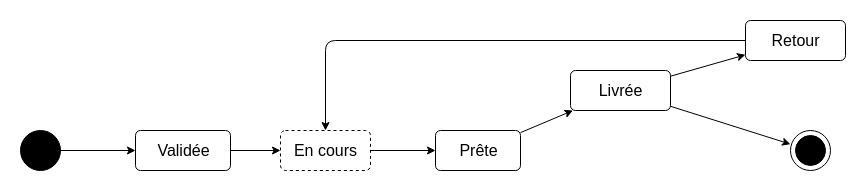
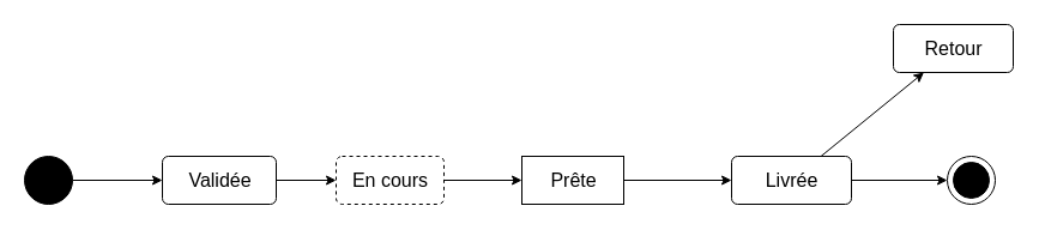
  <mxCell id="0" />
  <mxCell id="1" parent="0" />
  <mxCell id="2" style="edgeStyle=none;html=1;entryX=0;entryY=0.5;entryDx=0;entryDy=0;fontSize=20;" edge="1" parent="1" source="3" target="7"><mxGeometry relative="1" as="geometry" /></mxCell>
  <mxCell id="3" value="&lt;font style=&quot;font-size: 16px;&quot;&gt;Validée&lt;/font&gt;" style="html=1;align=center;verticalAlign=middle;rounded=1;absoluteArcSize=1;arcSize=10;dashed=0;fontSize=16;" vertex="1" parent="1"><mxGeometry x="135" y="130" width="95" height="40" as="geometry" /></mxCell>
  <mxCell id="4" style="edgeStyle=none;html=1;fontSize=20;" edge="1" parent="1" source="5" target="3"><mxGeometry relative="1" as="geometry" /></mxCell>
  <mxCell id="5" value="" style="shape=ellipse;html=1;fillColor=strokeColor;fontSize=18;fontColor=#ffffff;" vertex="1" parent="1"><mxGeometry x="20" y="130" width="40" height="40" as="geometry" /></mxCell>
  <mxCell id="6" style="edgeStyle=none;html=1;entryX=0;entryY=0.5;entryDx=0;entryDy=0;fontSize=20;" edge="1" parent="1" source="7" target="9"><mxGeometry relative="1" as="geometry" /></mxCell>
  <mxCell id="7" value="&lt;font style=&quot;font-size: 16px;&quot;&gt;En cours&lt;/font&gt;" style="html=1;align=center;verticalAlign=middle;rounded=1;absoluteArcSize=1;arcSize=10;dashed=1;fontSize=16;" vertex="1" parent="1"><mxGeometry x="280" y="130" width="90" height="40" as="geometry" /></mxCell>
  <mxCell id="8" style="edgeStyle=none;html=1;fontSize=20;" edge="1" parent="1" source="9" target="12"><mxGeometry relative="1" as="geometry" /></mxCell>
- <mxCell id="9" value="&lt;font style=&quot;font-size: 16px;&quot;&gt;Prête&lt;/font&gt;" style="html=1;align=center;verticalAlign=middle;rounded=1;absoluteArcSize=1;arcSize=10;dashed=0;" vertex="1" parent="1"><mxGeometry x="435" y="130" width="85" height="40" as="geometry" /></mxCell>
+ <mxCell id="9" value="&lt;font style=&quot;font-size: 16px;&quot;&gt;Prête&lt;/font&gt;" style="html=1;align=center;verticalAlign=middle;absoluteArcSize=1;arcSize=10;dashed=0;rounded=0;" vertex="1" parent="1"><mxGeometry x="435" y="130" width="85" height="40" as="geometry" /></mxCell>
  <mxCell id="10" style="edgeStyle=none;html=1;fontSize=20;" edge="1" parent="1" source="12" target="13"><mxGeometry relative="1" as="geometry" /></mxCell>
  <mxCell id="11" style="edgeStyle=none;html=1;fontSize=16;" edge="1" parent="1" source="12" target="15"><mxGeometry relative="1" as="geometry" /></mxCell>
- <mxCell id="12" value="&lt;font style=&quot;font-size: 16px;&quot;&gt;Livrée&lt;/font&gt;" style="html=1;align=center;verticalAlign=middle;rounded=1;absoluteArcSize=1;arcSize=10;dashed=0;" vertex="1" parent="1"><mxGeometry x="570" y="70" width="100" height="40" as="geometry" /></mxCell>
+ <mxCell id="12" value="&lt;font style=&quot;font-size: 16px;&quot;&gt;Livrée&lt;/font&gt;" style="html=1;align=center;verticalAlign=middle;rounded=1;absoluteArcSize=1;arcSize=10;dashed=0;" vertex="1" parent="1"><mxGeometry x="610" y="130" width="100" height="40" as="geometry" /></mxCell>
  <mxCell id="13" value="" style="shape=mxgraph.sysml.actFinal;html=1;verticalLabelPosition=bottom;labelBackgroundColor=#ffffff;verticalAlign=top;fontSize=20;" vertex="1" parent="1"><mxGeometry x="790" y="130" width="40" height="40" as="geometry" /></mxCell>
- <mxCell id="14" style="edgeStyle=orthogonalEdgeStyle;html=1;entryX=0.5;entryY=0;entryDx=0;entryDy=0;fontSize=16;" edge="1" parent="1" source="15" target="7"><mxGeometry relative="1" as="geometry" /></mxCell>
  <mxCell id="15" value="&lt;font style=&quot;font-size: 16px;&quot;&gt;Retour&lt;/font&gt;" style="html=1;align=center;verticalAlign=middle;rounded=1;absoluteArcSize=1;arcSize=10;dashed=0;" vertex="1" parent="1"><mxGeometry x="745" y="20" width="100" height="40" as="geometry" /></mxCell>
